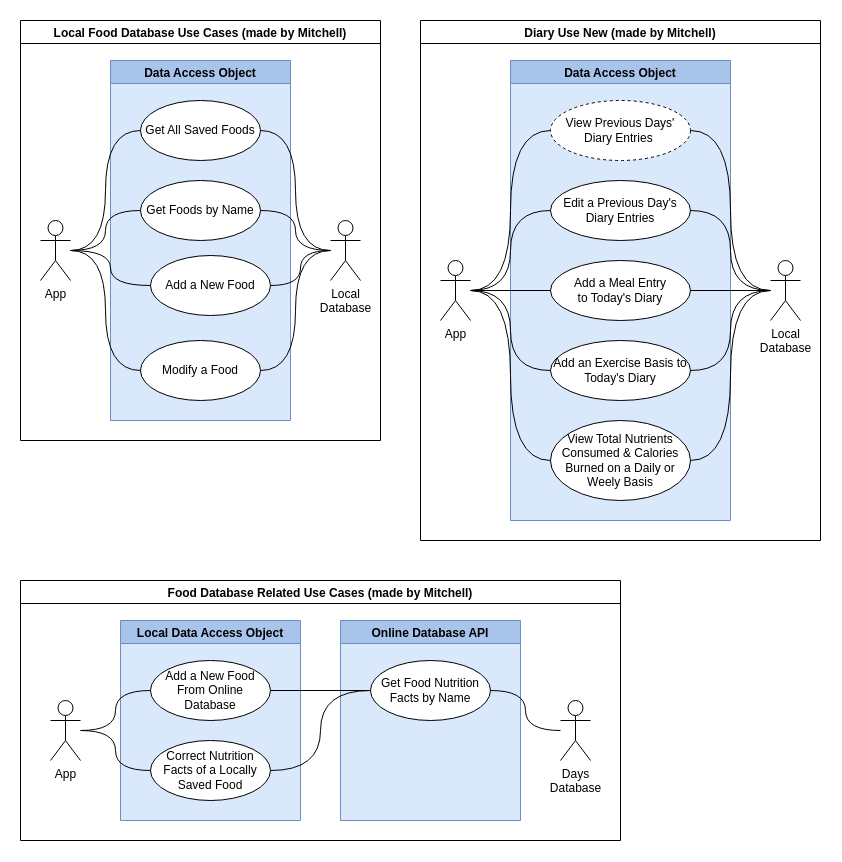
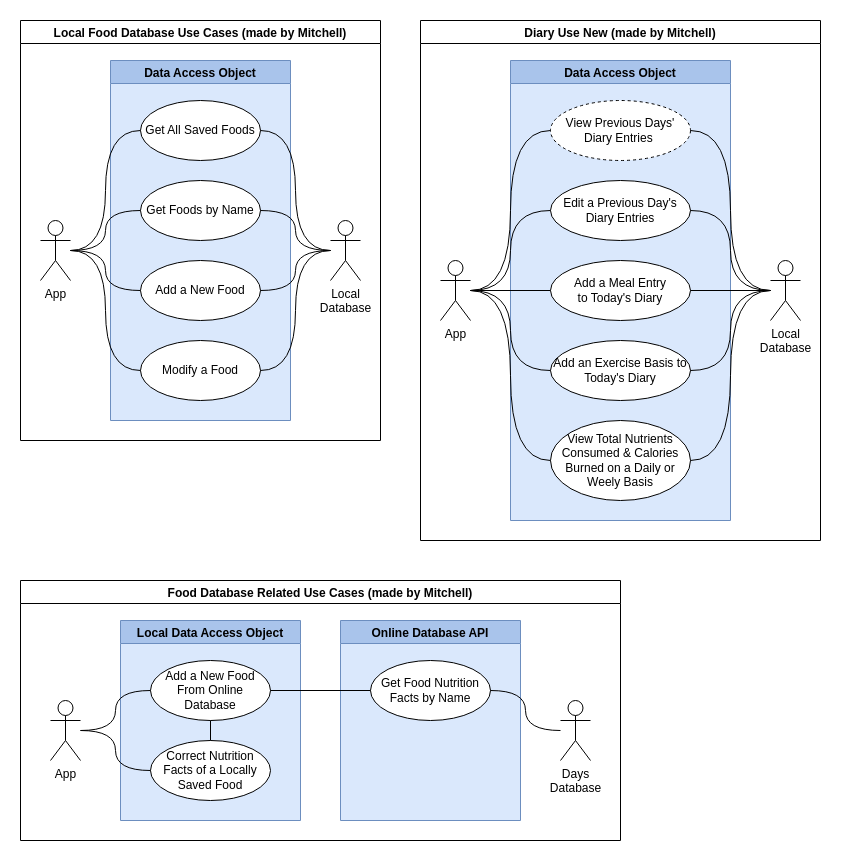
  <mxCell id="0" />
  <mxCell id="1" parent="0" />
  <mxCell id="2" value="Food Database Related Use Cases (made by Mitchell)" style="swimlane;fillColor=none;" vertex="1" parent="1"><mxGeometry x="20" y="580" width="600" height="260" as="geometry" /></mxCell>
  <mxCell id="3" value="Local Data Access Object" style="swimlane;glass=0;strokeColor=#6c8ebf;sketch=0;shadow=0;rounded=0;swimlaneLine=1;strokeWidth=1;swimlaneFillColor=#DAE8FC;fillColor=#A9C4EB;" vertex="1" parent="2"><mxGeometry x="100" y="40" width="180" height="200" as="geometry" /></mxCell>
  <mxCell id="4" value="Add a New Food From Online Database" style="ellipse;whiteSpace=wrap;html=1;" vertex="1" parent="3"><mxGeometry x="30" y="40" width="120" height="60" as="geometry" /></mxCell>
  <mxCell id="5" value="Correct Nutrition Facts of a Locally Saved Food" style="ellipse;whiteSpace=wrap;html=1;" vertex="1" parent="3"><mxGeometry x="30" y="120" width="120" height="60" as="geometry" /></mxCell>
  <mxCell id="6" value="Online Database API" style="swimlane;glass=0;strokeColor=#6c8ebf;sketch=0;shadow=0;rounded=0;swimlaneLine=1;strokeWidth=1;swimlaneFillColor=#DAE8FC;fillColor=#A9C4EB;startSize=23;" vertex="1" parent="2"><mxGeometry x="320" y="40" width="180" height="200" as="geometry" /></mxCell>
  <mxCell id="7" value="Get Food Nutrition Facts by Name" style="ellipse;whiteSpace=wrap;html=1;" vertex="1" parent="6"><mxGeometry x="30" y="40" width="120" height="60" as="geometry" /></mxCell>
  <mxCell id="8" style="edgeStyle=elbowEdgeStyle;curved=1;orthogonalLoop=1;jettySize=auto;html=1;endArrow=none;endFill=0;targetPerimeterSpacing=0;strokeColor=#000000;" edge="1" parent="2" source="4" target="7"><mxGeometry relative="1" as="geometry" /></mxCell>
  <mxCell id="9" style="edgeStyle=elbowEdgeStyle;curved=1;orthogonalLoop=1;jettySize=auto;html=1;endArrow=none;endFill=0;targetPerimeterSpacing=0;strokeColor=#000000;" edge="1" parent="2" source="11" target="4"><mxGeometry relative="1" as="geometry" /></mxCell>
  <mxCell id="10" style="edgeStyle=elbowEdgeStyle;curved=1;orthogonalLoop=1;jettySize=auto;html=1;endArrow=none;endFill=0;targetPerimeterSpacing=0;strokeColor=#000000;" edge="1" parent="2" source="11" target="5"><mxGeometry relative="1" as="geometry" /></mxCell>
  <mxCell id="11" value="App" style="shape=umlActor;verticalLabelPosition=bottom;verticalAlign=top;html=1;" vertex="1" parent="2"><mxGeometry x="30" y="120" width="30" height="60" as="geometry" /></mxCell>
- <mxCell id="12" style="edgeStyle=elbowEdgeStyle;curved=1;orthogonalLoop=1;jettySize=auto;html=1;endArrow=none;endFill=0;targetPerimeterSpacing=0;strokeColor=#000000;" edge="1" parent="2" source="5" target="7"><mxGeometry relative="1" as="geometry" /></mxCell>
+ <mxCell id="12" style="edgeStyle=elbowEdgeStyle;curved=1;orthogonalLoop=1;jettySize=auto;html=1;endArrow=none;endFill=0;targetPerimeterSpacing=0;strokeColor=#000000;" edge="1" parent="2" source="5" target="4"><mxGeometry relative="1" as="geometry" /></mxCell>
  <mxCell id="13" value="Days&lt;br&gt;Database" style="shape=umlActor;verticalLabelPosition=bottom;verticalAlign=top;html=1;" vertex="1" parent="2"><mxGeometry x="540" y="120" width="30" height="60" as="geometry" /></mxCell>
  <mxCell id="14" style="edgeStyle=elbowEdgeStyle;curved=1;orthogonalLoop=1;jettySize=auto;html=1;endArrow=none;endFill=0;targetPerimeterSpacing=0;strokeColor=#000000;" edge="1" parent="2" source="7" target="13"><mxGeometry relative="1" as="geometry" /></mxCell>
  <mxCell id="15" value="Diary Use New (made by Mitchell)" style="swimlane;fillColor=none;" vertex="1" parent="1"><mxGeometry x="420" y="20" width="400" height="520" as="geometry" /></mxCell>
  <mxCell id="16" value="App" style="shape=umlActor;verticalLabelPosition=bottom;verticalAlign=top;html=1;" vertex="1" parent="15"><mxGeometry x="20" y="240" width="30" height="60" as="geometry" /></mxCell>
  <mxCell id="17" value="Data Access Object" style="swimlane;glass=0;strokeColor=#6c8ebf;sketch=0;shadow=0;rounded=0;swimlaneLine=1;strokeWidth=1;swimlaneFillColor=#DAE8FC;fillColor=#A9C4EB;" vertex="1" parent="15"><mxGeometry x="90" y="40" width="220" height="460" as="geometry" /></mxCell>
  <mxCell id="18" value="View Previous Days' Diary Entries&amp;nbsp;" style="ellipse;whiteSpace=wrap;html=1;dashed=1;" vertex="1" parent="17"><mxGeometry x="40" y="40" width="140" height="60" as="geometry" /></mxCell>
  <mxCell id="19" value="Add a Meal Entry&lt;br&gt;to Today's Diary" style="ellipse;whiteSpace=wrap;html=1;" vertex="1" parent="17"><mxGeometry x="40" y="200" width="140" height="60" as="geometry" /></mxCell>
  <mxCell id="20" value="Add an Exercise Basis to Today's Diary" style="ellipse;whiteSpace=wrap;html=1;" vertex="1" parent="17"><mxGeometry x="40" y="280" width="140" height="60" as="geometry" /></mxCell>
  <mxCell id="21" value="Edit a Previous Day's Diary Entries" style="ellipse;whiteSpace=wrap;html=1;" vertex="1" parent="17"><mxGeometry x="40" y="120" width="140" height="60" as="geometry" /></mxCell>
  <mxCell id="22" value="View Total Nutrients Consumed &amp;amp; Calories Burned on a Daily or Weely Basis" style="ellipse;whiteSpace=wrap;html=1;" vertex="1" parent="17"><mxGeometry x="40" y="360" width="140" height="80" as="geometry" /></mxCell>
  <mxCell id="23" value="Local&lt;br&gt;Database" style="shape=umlActor;verticalLabelPosition=bottom;verticalAlign=top;html=1;" vertex="1" parent="15"><mxGeometry x="350" y="240" width="30" height="60" as="geometry" /></mxCell>
  <mxCell id="24" style="edgeStyle=elbowEdgeStyle;orthogonalLoop=1;jettySize=auto;html=1;endArrow=none;endFill=0;exitX=1;exitY=0.5;exitDx=0;exitDy=0;curved=1;" edge="1" parent="15" source="19" target="23"><mxGeometry relative="1" as="geometry" /></mxCell>
  <mxCell id="25" style="edgeStyle=elbowEdgeStyle;orthogonalLoop=1;jettySize=auto;html=1;endArrow=none;endFill=0;curved=1;" edge="1" parent="15" source="18" target="23"><mxGeometry relative="1" as="geometry" /></mxCell>
  <mxCell id="26" style="edgeStyle=elbowEdgeStyle;orthogonalLoop=1;jettySize=auto;html=1;entryX=0;entryY=0.5;entryDx=0;entryDy=0;endArrow=none;endFill=0;curved=1;" edge="1" parent="15" source="16" target="18"><mxGeometry relative="1" as="geometry" /></mxCell>
  <mxCell id="27" style="orthogonalLoop=1;jettySize=auto;html=1;entryX=0;entryY=0.5;entryDx=0;entryDy=0;endArrow=none;endFill=0;targetPerimeterSpacing=0;edgeStyle=elbowEdgeStyle;curved=1;" edge="1" parent="15" source="16" target="19"><mxGeometry relative="1" as="geometry" /></mxCell>
  <mxCell id="28" style="orthogonalLoop=1;jettySize=auto;html=1;entryX=0;entryY=0.5;entryDx=0;entryDy=0;endArrow=none;endFill=0;targetPerimeterSpacing=0;edgeStyle=elbowEdgeStyle;curved=1;" edge="1" parent="15" source="16" target="20"><mxGeometry relative="1" as="geometry"><mxPoint x="40" y="200" as="sourcePoint" /><mxPoint x="130" y="120" as="targetPoint" /></mxGeometry></mxCell>
  <mxCell id="29" style="orthogonalLoop=1;jettySize=auto;html=1;endArrow=none;endFill=0;targetPerimeterSpacing=0;edgeStyle=elbowEdgeStyle;curved=1;" edge="1" parent="15" source="16" target="21"><mxGeometry relative="1" as="geometry"><mxPoint x="50" y="210" as="sourcePoint" /><mxPoint x="140" y="130" as="targetPoint" /></mxGeometry></mxCell>
  <mxCell id="30" style="orthogonalLoop=1;jettySize=auto;html=1;endArrow=none;endFill=0;targetPerimeterSpacing=0;edgeStyle=elbowEdgeStyle;curved=1;" edge="1" parent="15" source="23" target="20"><mxGeometry relative="1" as="geometry"><mxPoint x="60" y="220" as="sourcePoint" /><mxPoint x="150" y="140" as="targetPoint" /></mxGeometry></mxCell>
  <mxCell id="31" style="orthogonalLoop=1;jettySize=auto;html=1;endArrow=none;endFill=0;targetPerimeterSpacing=0;edgeStyle=elbowEdgeStyle;curved=1;" edge="1" parent="15" source="23" target="21"><mxGeometry relative="1" as="geometry"><mxPoint x="70" y="230" as="sourcePoint" /><mxPoint x="160" y="150" as="targetPoint" /></mxGeometry></mxCell>
  <mxCell id="32" style="orthogonalLoop=1;jettySize=auto;html=1;endArrow=none;endFill=0;targetPerimeterSpacing=0;edgeStyle=elbowEdgeStyle;curved=1;" edge="1" parent="15" source="16" target="22"><mxGeometry relative="1" as="geometry"><mxPoint x="60" y="240" as="sourcePoint" /><mxPoint x="140" y="360" as="targetPoint" /></mxGeometry></mxCell>
  <mxCell id="33" style="orthogonalLoop=1;jettySize=auto;html=1;entryX=1;entryY=0.5;entryDx=0;entryDy=0;endArrow=none;endFill=0;targetPerimeterSpacing=0;edgeStyle=elbowEdgeStyle;curved=1;" edge="1" parent="15" source="23" target="22"><mxGeometry relative="1" as="geometry"><mxPoint x="70" y="250" as="sourcePoint" /><mxPoint x="150" y="370" as="targetPoint" /></mxGeometry></mxCell>
  <mxCell id="34" value="Local Food Database Use Cases (made by Mitchell)" style="swimlane;fillColor=none;" vertex="1" parent="1"><mxGeometry x="20" y="20" width="360" height="420" as="geometry" /></mxCell>
  <mxCell id="35" value="App" style="shape=umlActor;verticalLabelPosition=bottom;verticalAlign=top;html=1;" vertex="1" parent="34"><mxGeometry x="20" y="200" width="30" height="60" as="geometry" /></mxCell>
  <mxCell id="36" value="Data Access Object" style="swimlane;glass=0;strokeColor=#6c8ebf;sketch=0;shadow=0;rounded=0;swimlaneLine=1;strokeWidth=1;swimlaneFillColor=#DAE8FC;fillColor=#A9C4EB;" vertex="1" parent="34"><mxGeometry x="90" y="40" width="180" height="360" as="geometry" /></mxCell>
  <mxCell id="37" value="Get Foods by Name" style="ellipse;whiteSpace=wrap;html=1;" vertex="1" parent="36"><mxGeometry x="30" y="120" width="120" height="60" as="geometry" /></mxCell>
  <mxCell id="38" value="Get All Saved Foods" style="ellipse;whiteSpace=wrap;html=1;" vertex="1" parent="36"><mxGeometry x="30" y="40" width="120" height="60" as="geometry" /></mxCell>
- <mxCell id="39" value="Add a New Food" style="ellipse;whiteSpace=wrap;html=1;" vertex="1" parent="36"><mxGeometry x="40" y="195" width="120" height="60" as="geometry" /></mxCell>
+ <mxCell id="39" value="Add a New Food" style="ellipse;whiteSpace=wrap;html=1;" vertex="1" parent="36"><mxGeometry x="30" y="200" width="120" height="60" as="geometry" /></mxCell>
  <mxCell id="40" value="Modify a Food" style="ellipse;whiteSpace=wrap;html=1;" vertex="1" parent="36"><mxGeometry x="30" y="280" width="120" height="60" as="geometry" /></mxCell>
  <mxCell id="41" value="Local&lt;br&gt;Database" style="shape=umlActor;verticalLabelPosition=bottom;verticalAlign=top;html=1;" vertex="1" parent="34"><mxGeometry x="310" y="200" width="30" height="60" as="geometry" /></mxCell>
  <mxCell id="42" style="edgeStyle=elbowEdgeStyle;orthogonalLoop=1;jettySize=auto;html=1;endArrow=none;endFill=0;exitX=1;exitY=0.5;exitDx=0;exitDy=0;curved=1;" edge="1" parent="34" source="38" target="41"><mxGeometry relative="1" as="geometry" /></mxCell>
  <mxCell id="43" style="edgeStyle=elbowEdgeStyle;orthogonalLoop=1;jettySize=auto;html=1;endArrow=none;endFill=0;curved=1;" edge="1" parent="34" source="37" target="41"><mxGeometry relative="1" as="geometry" /></mxCell>
  <mxCell id="44" style="edgeStyle=elbowEdgeStyle;orthogonalLoop=1;jettySize=auto;html=1;entryX=0;entryY=0.5;entryDx=0;entryDy=0;endArrow=none;endFill=0;curved=1;" edge="1" parent="34" source="35" target="37"><mxGeometry relative="1" as="geometry" /></mxCell>
  <mxCell id="45" style="orthogonalLoop=1;jettySize=auto;html=1;entryX=0;entryY=0.5;entryDx=0;entryDy=0;endArrow=none;endFill=0;targetPerimeterSpacing=0;edgeStyle=elbowEdgeStyle;curved=1;" edge="1" parent="34" source="35" target="38"><mxGeometry relative="1" as="geometry" /></mxCell>
  <mxCell id="46" style="orthogonalLoop=1;jettySize=auto;html=1;entryX=0;entryY=0.5;entryDx=0;entryDy=0;endArrow=none;endFill=0;targetPerimeterSpacing=0;edgeStyle=elbowEdgeStyle;curved=1;" edge="1" parent="34" source="35" target="39"><mxGeometry relative="1" as="geometry"><mxPoint x="40" y="200" as="sourcePoint" /><mxPoint x="130" y="120" as="targetPoint" /></mxGeometry></mxCell>
  <mxCell id="47" style="orthogonalLoop=1;jettySize=auto;html=1;endArrow=none;endFill=0;targetPerimeterSpacing=0;edgeStyle=elbowEdgeStyle;curved=1;" edge="1" parent="34" source="35" target="40"><mxGeometry relative="1" as="geometry"><mxPoint x="50" y="210" as="sourcePoint" /><mxPoint x="140" y="130" as="targetPoint" /></mxGeometry></mxCell>
  <mxCell id="48" style="orthogonalLoop=1;jettySize=auto;html=1;endArrow=none;endFill=0;targetPerimeterSpacing=0;edgeStyle=elbowEdgeStyle;curved=1;" edge="1" parent="34" source="41" target="39"><mxGeometry relative="1" as="geometry"><mxPoint x="60" y="220" as="sourcePoint" /><mxPoint x="150" y="140" as="targetPoint" /></mxGeometry></mxCell>
  <mxCell id="49" style="orthogonalLoop=1;jettySize=auto;html=1;endArrow=none;endFill=0;targetPerimeterSpacing=0;edgeStyle=elbowEdgeStyle;curved=1;" edge="1" parent="34" source="41" target="40"><mxGeometry relative="1" as="geometry"><mxPoint x="70" y="230" as="sourcePoint" /><mxPoint x="160" y="150" as="targetPoint" /></mxGeometry></mxCell>
